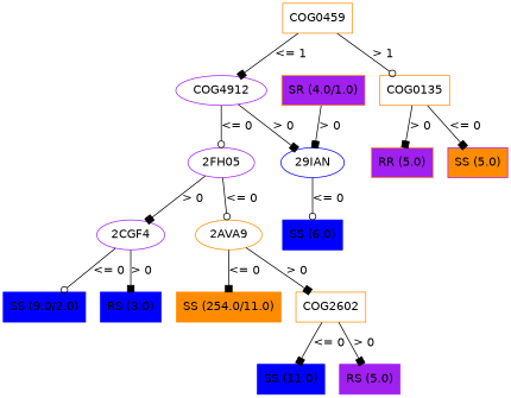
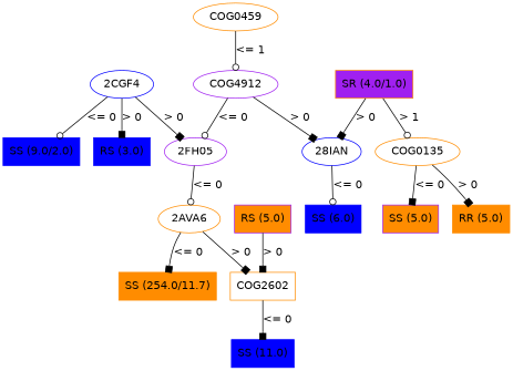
  digraph {
    fontname="DejaVu Sans"
    node [color=darkorange fontname="DejaVu Sans" shape=box style=filled]
    edge [arrowhead=box fontname="DejaVu Sans"]
-   n1 [label=COG0459 style=""]
+   n1 [label=COG0459 shape="" style=""]
    n2 [color=purple label=COG4912 shape="" style=""]
-   n3 [label=COG0135 style=""]
+   n3 [label=COG0135 shape="" style=""]
    n4 [color=purple label="2FH05" shape="" style=""]
-   n5 [color=blue label="29IAN" shape="" style=""]
+   n5 [color=blue label="28IAN" shape="" style=""]
    n6 [color=purple fillcolor=darkorange label="SS (5.0)"]
-   n7 [label="RR (5.0)" fillcolor=purple]
-   n8 [label="2AVA9" shape="" style=""]
-   n9 [color=purple label="2CGF4" shape="" style=""]
+   n7 [label="RR (5.0)"]
+   n8 [label="2AVA6" shape="" style=""]
+   n9 [color=blue label="2CGF4" shape="" style=""]
    n10 [color=blue label="SS (6.0)"]
-   n11 [label="SS (254.0/11.0)"]
+   n11 [label="SS (254.0/11.7)"]
    n12 [label=COG2602 style=""]
    n13 [color=blue label="SS (9.0/2.0)"]
    n14 [color=blue label="RS (3.0)"]
    n15 [color=blue label="SS (11.0)"]
-   n16 [color=purple label="RS (5.0)"]
+   n16 [color=purple label="RS (5.0)" fillcolor=darkorange]
    n17 [fillcolor=purple label="SR (4.0/1.0)"]
-   n1 -> n2 [label="<= 1"]
-   n1 -> n3 [arrowhead=odot label="> 1"]
+   n1 -> n2 [arrowhead=odot label="<= 1"]
+   n17 -> n3 [arrowhead=odot label="> 1"]
    n2 -> n4 [arrowhead=odot label="<= 0"]
    n2 -> n5 [label="> 0"]
    n3 -> n6 [label="<= 0"]
    n3 -> n7 [label="> 0"]
    n4 -> n8 [arrowhead=odot label="<= 0"]
-   n4 -> n9 [label="> 0"]
+   n9 -> n4 [label="> 0"]
    n5 -> n10 [arrowhead=odot label="<= 0"]
    n8 -> n11 [label="<= 0"]
    n8 -> n12 [label="> 0"]
    n9 -> n13 [arrowhead=odot label="<= 0"]
    n9 -> n14 [label="> 0"]
    n12 -> n15 [label="<= 0"]
-   n12 -> n16 [label="> 0"]
+   n16 -> n12 [label="> 0"]
    n17 -> n5 [label="> 0"]
  }
